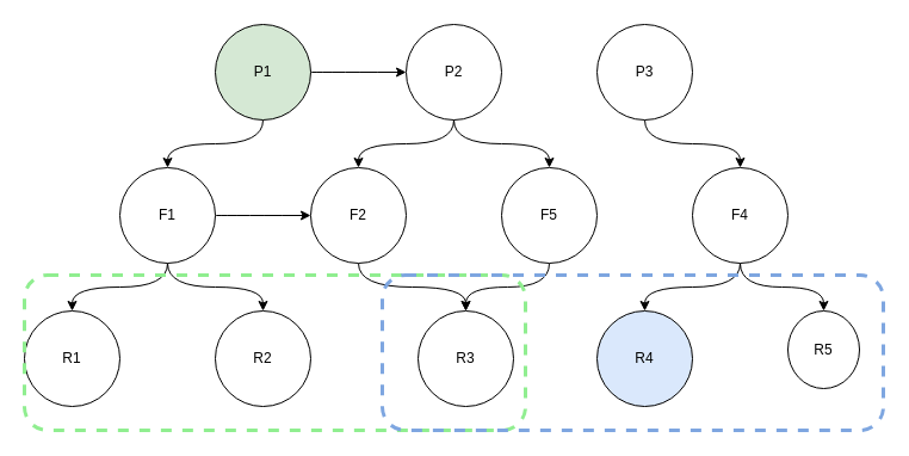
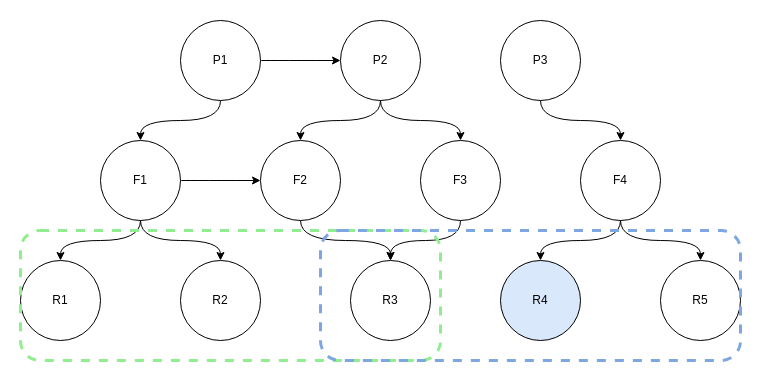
  <mxCell id="0" />
  <mxCell id="1" parent="0" />
  <mxCell id="2" value="R1" style="ellipse;whiteSpace=wrap;html=1;aspect=fixed;" parent="1" vertex="1"><mxGeometry y="260" width="80" height="80" as="geometry" x="20" /></mxCell>
  <mxCell id="3" value="R2" style="ellipse;whiteSpace=wrap;html=1;aspect=fixed;" parent="1" vertex="1"><mxGeometry x="180" y="260" width="80" height="80" as="geometry" /></mxCell>
  <mxCell id="4" value="R3" style="ellipse;whiteSpace=wrap;html=1;aspect=fixed;" parent="1" vertex="1"><mxGeometry x="350" y="260" width="80" height="80" as="geometry" /></mxCell>
  <mxCell id="5" value="R4" style="ellipse;whiteSpace=wrap;html=1;aspect=fixed;fillColor=#dae8fc;" parent="1" vertex="1"><mxGeometry x="500" y="260" width="80" height="80" as="geometry" /></mxCell>
- <mxCell id="6" value="R5" style="ellipse;whiteSpace=wrap;html=1;aspect=fixed;" parent="1" vertex="1"><mxGeometry x="660" y="260" width="60" height="65" as="geometry" /></mxCell>
+ <mxCell id="6" value="R5" style="ellipse;whiteSpace=wrap;html=1;aspect=fixed;" parent="1" vertex="1"><mxGeometry x="660" y="260" width="80" height="80" as="geometry" /></mxCell>
  <mxCell id="7" style="edgeStyle=orthogonalEdgeStyle;curved=1;rounded=0;orthogonalLoop=1;jettySize=auto;html=1;exitX=0.5;exitY=1;exitDx=0;exitDy=0;entryX=0.5;entryY=0;entryDx=0;entryDy=0;" parent="1" source="10" target="2" edge="1"><mxGeometry relative="1" as="geometry" /></mxCell>
  <mxCell id="8" style="edgeStyle=orthogonalEdgeStyle;curved=1;rounded=0;orthogonalLoop=1;jettySize=auto;html=1;exitX=0.5;exitY=1;exitDx=0;exitDy=0;entryX=0.5;entryY=0;entryDx=0;entryDy=0;" parent="1" source="10" target="3" edge="1"><mxGeometry relative="1" as="geometry" /></mxCell>
  <mxCell id="9" style="edgeStyle=orthogonalEdgeStyle;curved=1;rounded=0;orthogonalLoop=1;jettySize=auto;html=1;exitX=1;exitY=0.5;exitDx=0;exitDy=0;entryX=0;entryY=0.5;entryDx=0;entryDy=0;" parent="1" source="10" target="12" edge="1"><mxGeometry relative="1" as="geometry" /></mxCell>
  <mxCell id="10" value="F1" style="ellipse;whiteSpace=wrap;html=1;aspect=fixed;" parent="1" vertex="1"><mxGeometry x="100" y="140" width="80" height="80" as="geometry" /></mxCell>
  <mxCell id="11" style="edgeStyle=orthogonalEdgeStyle;curved=1;rounded=0;orthogonalLoop=1;jettySize=auto;html=1;exitX=0.5;exitY=1;exitDx=0;exitDy=0;entryX=0.5;entryY=0;entryDx=0;entryDy=0;" parent="1" source="12" target="4" edge="1"><mxGeometry relative="1" as="geometry" /></mxCell>
  <mxCell id="12" value="F2" style="ellipse;whiteSpace=wrap;html=1;aspect=fixed;" parent="1" vertex="1"><mxGeometry x="260" y="140" width="80" height="80" as="geometry" /></mxCell>
  <mxCell id="13" style="edgeStyle=orthogonalEdgeStyle;curved=1;rounded=0;orthogonalLoop=1;jettySize=auto;html=1;exitX=0.5;exitY=1;exitDx=0;exitDy=0;entryX=0.5;entryY=0;entryDx=0;entryDy=0;" parent="1" source="14" target="4" edge="1"><mxGeometry relative="1" as="geometry" /></mxCell>
- <mxCell id="14" value="F5" style="ellipse;whiteSpace=wrap;html=1;aspect=fixed;" parent="1" vertex="1"><mxGeometry x="420" y="140" width="80" height="80" as="geometry" /></mxCell>
+ <mxCell id="14" value="F3" style="ellipse;whiteSpace=wrap;html=1;aspect=fixed;" parent="1" vertex="1"><mxGeometry x="420" y="140" width="80" height="80" as="geometry" /></mxCell>
  <mxCell id="15" style="edgeStyle=orthogonalEdgeStyle;curved=1;rounded=0;orthogonalLoop=1;jettySize=auto;html=1;exitX=0.5;exitY=1;exitDx=0;exitDy=0;entryX=0.5;entryY=0;entryDx=0;entryDy=0;" parent="1" source="17" target="5" edge="1"><mxGeometry relative="1" as="geometry" /></mxCell>
  <mxCell id="16" style="edgeStyle=orthogonalEdgeStyle;curved=1;rounded=0;orthogonalLoop=1;jettySize=auto;html=1;exitX=0.5;exitY=1;exitDx=0;exitDy=0;entryX=0.5;entryY=0;entryDx=0;entryDy=0;" parent="1" source="17" target="6" edge="1"><mxGeometry relative="1" as="geometry" /></mxCell>
  <mxCell id="17" value="F4" style="ellipse;whiteSpace=wrap;html=1;aspect=fixed;" parent="1" vertex="1"><mxGeometry x="580" y="140" width="80" height="80" as="geometry" /></mxCell>
  <mxCell id="18" style="edgeStyle=orthogonalEdgeStyle;curved=1;rounded=0;orthogonalLoop=1;jettySize=auto;html=1;exitX=0.5;exitY=1;exitDx=0;exitDy=0;entryX=0.5;entryY=0;entryDx=0;entryDy=0;" parent="1" source="20" target="10" edge="1"><mxGeometry relative="1" as="geometry" /></mxCell>
  <mxCell id="19" style="edgeStyle=orthogonalEdgeStyle;curved=1;rounded=0;orthogonalLoop=1;jettySize=auto;html=1;exitX=1;exitY=0.5;exitDx=0;exitDy=0;entryX=0;entryY=0.5;entryDx=0;entryDy=0;" parent="1" source="20" target="23" edge="1"><mxGeometry relative="1" as="geometry" /></mxCell>
- <mxCell id="20" value="P1" style="ellipse;whiteSpace=wrap;html=1;aspect=fixed;fillColor=#d5e8d4;" parent="1" vertex="1"><mxGeometry x="180" y="20" width="80" height="80" as="geometry" /></mxCell>
+ <mxCell id="20" value="P1" style="ellipse;whiteSpace=wrap;html=1;aspect=fixed;" parent="1" vertex="1"><mxGeometry x="180" y="20" width="80" height="80" as="geometry" /></mxCell>
  <mxCell id="21" style="edgeStyle=orthogonalEdgeStyle;curved=1;rounded=0;orthogonalLoop=1;jettySize=auto;html=1;exitX=0.5;exitY=1;exitDx=0;exitDy=0;entryX=0.5;entryY=0;entryDx=0;entryDy=0;" parent="1" source="23" target="12" edge="1"><mxGeometry relative="1" as="geometry" /></mxCell>
  <mxCell id="22" style="edgeStyle=orthogonalEdgeStyle;curved=1;rounded=0;orthogonalLoop=1;jettySize=auto;html=1;exitX=0.5;exitY=1;exitDx=0;exitDy=0;entryX=0.5;entryY=0;entryDx=0;entryDy=0;" parent="1" source="23" target="14" edge="1"><mxGeometry relative="1" as="geometry" /></mxCell>
  <mxCell id="23" value="P2" style="ellipse;whiteSpace=wrap;html=1;aspect=fixed;" parent="1" vertex="1"><mxGeometry x="340" y="20" width="80" height="80" as="geometry" /></mxCell>
  <mxCell id="24" style="edgeStyle=orthogonalEdgeStyle;curved=1;rounded=0;orthogonalLoop=1;jettySize=auto;html=1;exitX=0.5;exitY=1;exitDx=0;exitDy=0;entryX=0.5;entryY=0;entryDx=0;entryDy=0;" parent="1" source="25" target="17" edge="1"><mxGeometry relative="1" as="geometry" /></mxCell>
  <mxCell id="25" value="P3" style="ellipse;whiteSpace=wrap;html=1;aspect=fixed;" parent="1" vertex="1"><mxGeometry x="500" y="20" width="80" height="80" as="geometry" /></mxCell>
  <mxCell id="26" value="" style="rounded=1;whiteSpace=wrap;html=1;fillColor=none;dashed=1;strokeWidth=3;strokeColor=#90EE90;" vertex="1" parent="1"><mxGeometry y="230" width="420" height="130" as="geometry" x="20" /></mxCell>
  <mxCell id="27" value="" style="rounded=1;whiteSpace=wrap;html=1;fillColor=none;dashed=1;strokeWidth=3;strokeColor=#7EA6E0;" vertex="1" parent="1"><mxGeometry x="320" y="230" width="420" height="130" as="geometry" /></mxCell>
